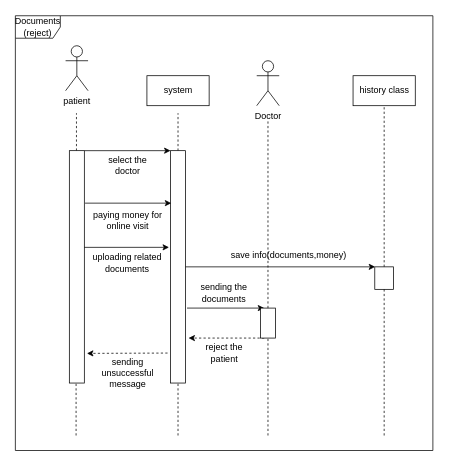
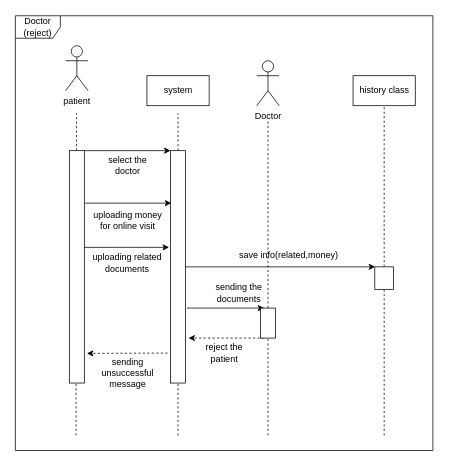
  <mxCell id="0" />
  <mxCell id="1" parent="0" />
  <mxCell value="patient" id="2" parent="1" style="shape=umlActor;verticalLabelPosition=bottom;labelBackgroundColor=#ffffff;verticalAlign=top;html=1;outlineConnect=0;" vertex="1"><mxGeometry as="geometry" height="60" width="30" x="87" y="60" /></mxCell>
  <mxCell value="Doctor" id="3" parent="1" style="shape=umlActor;verticalLabelPosition=bottom;labelBackgroundColor=#ffffff;verticalAlign=top;html=1;outlineConnect=0;" vertex="1"><mxGeometry as="geometry" height="60" width="30" x="342" y="80" /></mxCell>
  <mxCell value="" id="4" parent="1" style="endArrow=none;dashed=1;html=1;" edge="1"><mxGeometry as="geometry" height="50" width="50" relative="1"><mxPoint as="sourcePoint" x="101.5" y="200" /><mxPoint as="targetPoint" x="101.5" y="150" /></mxGeometry></mxCell>
  <mxCell value="" id="5" parent="1" style="endArrow=none;dashed=1;html=1;" edge="1"><mxGeometry as="geometry" height="50" width="50" relative="1"><mxPoint as="sourcePoint" x="237" y="200" /><mxPoint as="targetPoint" x="237" y="150" /></mxGeometry></mxCell>
  <mxCell value="" id="6" parent="1" style="endArrow=none;dashed=1;html=1;" edge="1" source="31"><mxGeometry as="geometry" height="50" width="50" relative="1"><mxPoint as="sourcePoint" x="512" y="530" /><mxPoint as="targetPoint" x="512" y="140" /></mxGeometry></mxCell>
  <mxCell value="" id="7" parent="1" style="rounded=0;whiteSpace=wrap;html=1;" vertex="1"><mxGeometry as="geometry" height="310" width="20" x="92" y="200" /></mxCell>
  <mxCell value="" id="8" parent="1" style="rounded=0;whiteSpace=wrap;html=1;" vertex="1"><mxGeometry as="geometry" height="310" width="20" x="227" y="200" /></mxCell>
  <mxCell value="" id="9" parent="1" style="endArrow=classic;html=1;" edge="1"><mxGeometry as="geometry" height="50" width="50" relative="1"><mxPoint as="sourcePoint" x="112" y="200" /><mxPoint as="targetPoint" x="227" y="200" /></mxGeometry></mxCell>
  <mxCell value="select the doctor" id="10" parent="1" style="text;html=1;strokeColor=none;fillColor=none;align=center;verticalAlign=middle;whiteSpace=wrap;rounded=0;" vertex="1"><mxGeometry as="geometry" height="20" width="90" x="124.5" y="210" /></mxCell>
  <mxCell value="history&amp;nbsp;class" id="11" parent="1" style="rounded=0;whiteSpace=wrap;html=1;" vertex="1"><mxGeometry as="geometry" height="40" width="83" x="470.5" y="100" /></mxCell>
  <mxCell value="system" id="12" parent="1" style="rounded=0;whiteSpace=wrap;html=1;" vertex="1"><mxGeometry as="geometry" height="40" width="83" x="195.5" y="100" /></mxCell>
  <mxCell value="reject the patient" id="13" parent="1" style="text;html=1;strokeColor=none;fillColor=none;align=center;verticalAlign=middle;whiteSpace=wrap;rounded=0;" vertex="1"><mxGeometry as="geometry" height="20" width="60" x="268.5" y="460" /></mxCell>
  <mxCell value="&lt;p&gt;sending unsuccessful message&lt;/p&gt;&lt;p&gt;&lt;br&gt;&lt;/p&gt;" id="14" parent="1" style="text;html=1;strokeColor=none;fillColor=none;align=center;verticalAlign=middle;whiteSpace=wrap;rounded=0;" vertex="1"><mxGeometry as="geometry" height="20" width="60" x="139.5" y="500" /></mxCell>
  <mxCell value="" id="15" parent="1" style="endArrow=none;dashed=1;html=1;entryX=0.5;entryY=1;entryDx=0;entryDy=0;" edge="1" target="7"><mxGeometry as="geometry" height="50" width="50" relative="1"><mxPoint as="sourcePoint" x="102" y="510" /><mxPoint as="targetPoint" x="102" y="460" /><Array as="points"><mxPoint x="102" y="510" /></Array></mxGeometry></mxCell>
- <mxCell value="Documents (reject)" id="16" parent="1" style="shape=umlFrame;whiteSpace=wrap;html=1;width=60;height=30;" vertex="1"><mxGeometry as="geometry" height="580" width="557" x="20" y="20" /></mxCell>
+ <mxCell value="Doctor (reject)" id="16" parent="1" style="shape=umlFrame;whiteSpace=wrap;html=1;width=60;height=30;" vertex="1"><mxGeometry as="geometry" height="580" width="557" x="20" y="20" /></mxCell>
  <mxCell value="" id="17" parent="1" style="endArrow=classic;html=1;dashed=1;exitX=0.25;exitY=1;exitDx=0;exitDy=0;" edge="1" source="24"><mxGeometry as="geometry" height="50" width="50" relative="1"><mxPoint as="sourcePoint" x="347" y="440" /><mxPoint as="targetPoint" x="251" y="450" /></mxGeometry></mxCell>
  <mxCell value="" id="18" parent="1" style="endArrow=none;dashed=1;html=1;entryX=0.5;entryY=1;entryDx=0;entryDy=0;" edge="1" target="24"><mxGeometry as="geometry" height="50" width="50" relative="1"><mxPoint as="sourcePoint" x="357" y="580" /><mxPoint as="targetPoint" x="357" y="440" /></mxGeometry></mxCell>
  <mxCell value="" id="19" parent="1" style="endArrow=classic;html=1;" edge="1"><mxGeometry as="geometry" height="50" width="50" relative="1"><mxPoint as="sourcePoint" x="113" y="270" /><mxPoint as="targetPoint" x="228" y="270" /></mxGeometry></mxCell>
- <mxCell value="paying money for online visit" id="20" parent="1" style="text;html=1;strokeColor=none;fillColor=none;align=center;verticalAlign=middle;whiteSpace=wrap;rounded=0;direction=south;" vertex="1"><mxGeometry as="geometry" height="40" width="98" x="120.5" y="272.5" /></mxCell>
+ <mxCell value="uploading money for online visit" id="20" parent="1" style="text;html=1;strokeColor=none;fillColor=none;align=center;verticalAlign=middle;whiteSpace=wrap;rounded=0;direction=south;" vertex="1"><mxGeometry as="geometry" height="40" width="98" x="120.5" y="272.5" /></mxCell>
  <mxCell value="" id="21" parent="1" style="endArrow=classic;html=1;entryX=-0.1;entryY=0.416;entryDx=0;entryDy=0;entryPerimeter=0;" edge="1" target="8"><mxGeometry as="geometry" height="50" width="50" relative="1"><mxPoint as="sourcePoint" x="112" y="329" /><mxPoint as="targetPoint" x="227" y="340" /></mxGeometry></mxCell>
  <mxCell value="uploading related documents" id="22" parent="1" style="text;html=1;strokeColor=none;fillColor=none;align=center;verticalAlign=middle;whiteSpace=wrap;rounded=0;" vertex="1"><mxGeometry as="geometry" height="20" width="107" x="116" y="340" /></mxCell>
  <mxCell value="" id="23" parent="1" style="endArrow=classic;html=1;entryX=0.25;entryY=0;entryDx=0;entryDy=0;" edge="1" target="24"><mxGeometry as="geometry" height="50" width="50" relative="1"><mxPoint as="sourcePoint" x="249" y="410" /><mxPoint as="targetPoint" x="357" y="389" /></mxGeometry></mxCell>
  <mxCell value="" id="24" parent="1" style="rounded=0;whiteSpace=wrap;html=1;" vertex="1"><mxGeometry as="geometry" height="40" width="20" x="347" y="410" /></mxCell>
- <mxCell value="sending the documents" id="25" parent="1" style="text;html=1;strokeColor=none;fillColor=none;align=center;verticalAlign=middle;whiteSpace=wrap;rounded=0;" vertex="1"><mxGeometry as="geometry" height="20" width="65" x="266" y="380" /></mxCell>
+ <mxCell value="sending the documents" id="25" parent="1" style="text;html=1;strokeColor=none;fillColor=none;align=center;verticalAlign=middle;whiteSpace=wrap;rounded=0;" vertex="1"><mxGeometry x="286" y="380" as="geometry" height="20" width="65" /></mxCell>
  <mxCell value="" id="26" parent="1" style="endArrow=none;dashed=1;html=1;exitX=0.5;exitY=0;exitDx=0;exitDy=0;" edge="1" source="24"><mxGeometry as="geometry" height="50" width="50" relative="1"><mxPoint as="sourcePoint" x="356.5" y="350" /><mxPoint as="targetPoint" x="357" y="160" /></mxGeometry></mxCell>
  <mxCell value="" id="27" parent="1" style="endArrow=none;dashed=1;html=1;entryX=0.5;entryY=1;entryDx=0;entryDy=0;" edge="1" target="8"><mxGeometry as="geometry" height="50" width="50" relative="1"><mxPoint as="sourcePoint" x="237" y="580" /><mxPoint as="targetPoint" x="237" y="530" /></mxGeometry></mxCell>
  <mxCell value="" id="28" parent="1" style="endArrow=none;dashed=1;html=1;" edge="1"><mxGeometry as="geometry" height="50" width="50" relative="1"><mxPoint as="sourcePoint" x="101" y="580" /><mxPoint as="targetPoint" x="101" y="510" /></mxGeometry></mxCell>
  <mxCell value="" id="29" parent="1" style="endArrow=classic;html=1;entryX=0.02;entryY=0;entryDx=0;entryDy=0;entryPerimeter=0;exitX=1;exitY=0.5;exitDx=0;exitDy=0;" edge="1" target="31" source="8"><mxGeometry as="geometry" height="50" width="50" relative="1"><mxPoint as="sourcePoint" x="252" y="354" /><mxPoint as="targetPoint" x="517" y="354" /></mxGeometry></mxCell>
- <mxCell value="save info(documents,money)" id="30" parent="1" style="text;html=1;strokeColor=none;fillColor=none;align=center;verticalAlign=middle;whiteSpace=wrap;rounded=0;" vertex="1"><mxGeometry as="geometry" height="20" width="180" x="294.5" y="330" /></mxCell>
+ <mxCell value="save info(related,money)" id="30" parent="1" style="text;html=1;strokeColor=none;fillColor=none;align=center;verticalAlign=middle;whiteSpace=wrap;rounded=0;" vertex="1"><mxGeometry as="geometry" height="20" width="180" x="294.5" y="330" /></mxCell>
  <mxCell value="" id="31" parent="1" style="rounded=0;whiteSpace=wrap;html=1;" vertex="1"><mxGeometry as="geometry" height="30" width="25" x="499.5" y="355" /></mxCell>
  <mxCell value="" id="32" parent="1" style="endArrow=none;dashed=1;html=1;" edge="1" target="31"><mxGeometry as="geometry" height="50" width="50" relative="1"><mxPoint as="sourcePoint" x="512" y="580" /><mxPoint as="targetPoint" x="512" y="140" /></mxGeometry></mxCell>
  <mxCell value="" id="33" parent="1" style="endArrow=classic;html=1;dashed=1;exitX=0;exitY=0.75;exitDx=0;exitDy=0;entryX=1.15;entryY=0.774;entryDx=0;entryDy=0;entryPerimeter=0;" edge="1"><mxGeometry as="geometry" height="50" width="50" relative="1"><mxPoint as="sourcePoint" x="223" y="470" /><mxPoint as="targetPoint" x="115.5" y="470.44" /></mxGeometry></mxCell>
